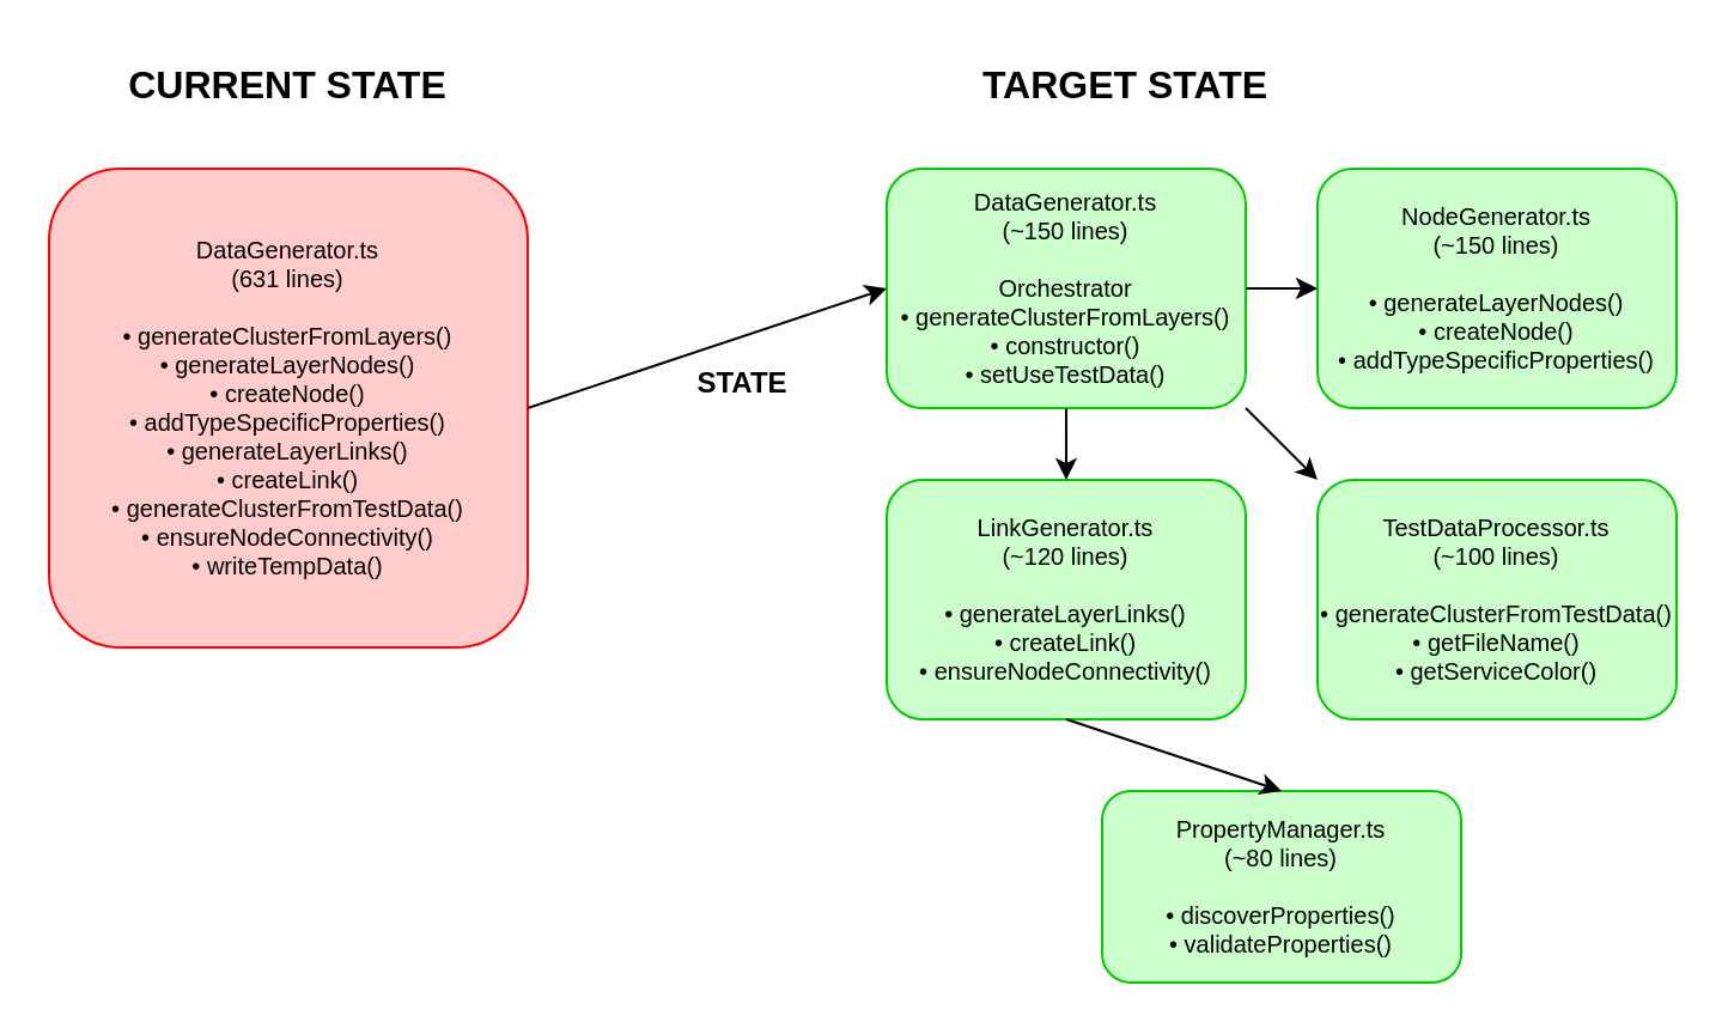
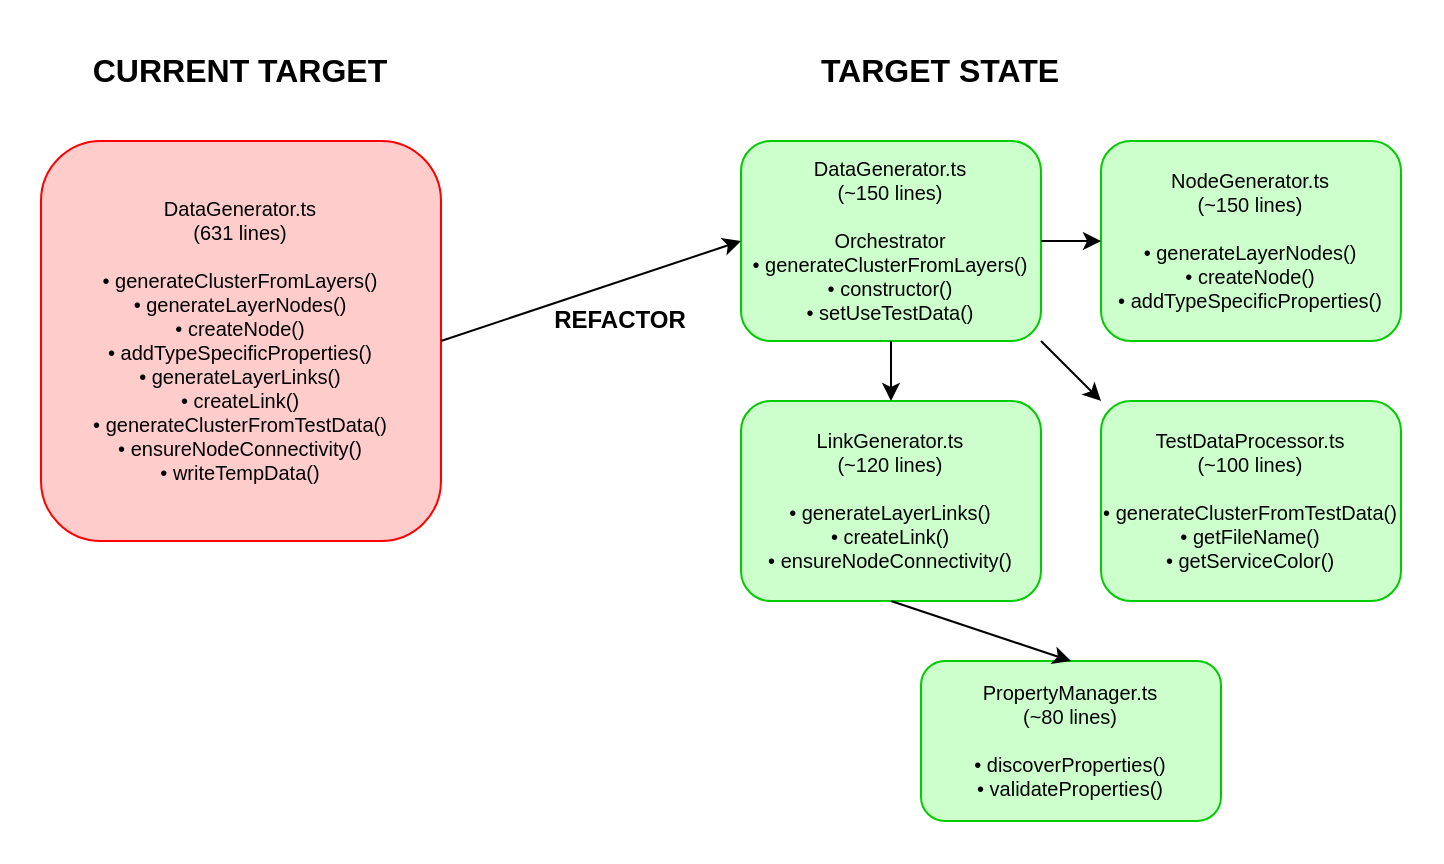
  <mxCell id="0" />
  <mxCell id="1" parent="0" />
- <mxCell id="2" value="CURRENT STATE" style="text;html=1;strokeColor=none;fillColor=none;align=center;verticalAlign=middle;whiteSpace=wrap;rounded=0;fontSize=16;fontStyle=1" vertex="1" parent="1"><mxGeometry x="20" y="20" width="200" height="30" as="geometry" /></mxCell>
+ <mxCell id="2" value="CURRENT TARGET" style="text;html=1;strokeColor=none;fillColor=none;align=center;verticalAlign=middle;whiteSpace=wrap;rounded=0;fontSize=16;fontStyle=1" vertex="1" parent="1"><mxGeometry x="20" y="20" width="200" height="30" as="geometry" /></mxCell>
  <mxCell id="3" value="DataGenerator.ts&#10;(631 lines)&#10;&#10;• generateClusterFromLayers()&#10;• generateLayerNodes()&#10;• createNode()&#10;• addTypeSpecificProperties()&#10;• generateLayerLinks()&#10;• createLink()&#10;• generateClusterFromTestData()&#10;• ensureNodeConnectivity()&#10;• writeTempData()" style="rounded=1;whiteSpace=wrap;html=1;fillColor=#ffcccc;strokeColor=#ff0000;fontSize=10" vertex="1" parent="1"><mxGeometry x="20" y="70" width="200" height="200" as="geometry" /></mxCell>
  <mxCell id="4" value="TARGET STATE" style="text;html=1;strokeColor=none;fillColor=none;align=center;verticalAlign=middle;whiteSpace=wrap;rounded=0;fontSize=16;fontStyle=1" vertex="1" parent="1"><mxGeometry x="370" y="20" width="200" height="30" as="geometry" /></mxCell>
  <mxCell id="5" value="DataGenerator.ts&#10;(~150 lines)&#10;&#10;Orchestrator&#10;• generateClusterFromLayers()&#10;• constructor()&#10;• setUseTestData()" style="rounded=1;whiteSpace=wrap;html=1;fillColor=#ccffcc;strokeColor=#00cc00;fontSize=10" vertex="1" parent="1"><mxGeometry x="370" y="70" width="150" height="100" as="geometry" /></mxCell>
  <mxCell id="6" value="NodeGenerator.ts&#10;(~150 lines)&#10;&#10;• generateLayerNodes()&#10;• createNode()&#10;• addTypeSpecificProperties()" style="rounded=1;whiteSpace=wrap;html=1;fillColor=#ccffcc;strokeColor=#00cc00;fontSize=10" vertex="1" parent="1"><mxGeometry x="550" y="70" width="150" height="100" as="geometry" /></mxCell>
  <mxCell id="7" value="LinkGenerator.ts&#10;(~120 lines)&#10;&#10;• generateLayerLinks()&#10;• createLink()&#10;• ensureNodeConnectivity()" style="rounded=1;whiteSpace=wrap;html=1;fillColor=#ccffcc;strokeColor=#00cc00;fontSize=10" vertex="1" parent="1"><mxGeometry x="370" y="200" width="150" height="100" as="geometry" /></mxCell>
  <mxCell id="8" value="TestDataProcessor.ts&#10;(~100 lines)&#10;&#10;• generateClusterFromTestData()&#10;• getFileName()&#10;• getServiceColor()" style="rounded=1;whiteSpace=wrap;html=1;fillColor=#ccffcc;strokeColor=#00cc00;fontSize=10" vertex="1" parent="1"><mxGeometry x="550" y="200" width="150" height="100" as="geometry" /></mxCell>
  <mxCell id="9" value="PropertyManager.ts&#10;(~80 lines)&#10;&#10;• discoverProperties()&#10;• validateProperties()" style="rounded=1;whiteSpace=wrap;html=1;fillColor=#ccffcc;strokeColor=#00cc00;fontSize=10" vertex="1" parent="1"><mxGeometry x="460" y="330" width="150" height="80" as="geometry" /></mxCell>
  <mxCell id="10" value="" style="endArrow=classic;html=1;rounded=0;entryX=0;entryY=0.5;exitX=1;exitY=0.5;" edge="1" parent="1" source="3" target="5"><mxGeometry width="50" height="50" relative="1" as="geometry"><mxPoint x="270" y="170" as="sourcePoint" /><mxPoint x="320" y="120" as="targetPoint" /></mxGeometry></mxCell>
- <mxCell id="11" value="STATE" style="text;html=1;strokeColor=none;fillColor=none;align=center;verticalAlign=middle;whiteSpace=wrap;rounded=0;fontSize=12;fontStyle=1" vertex="1" parent="1"><mxGeometry x="270" y="150" width="80" height="20" as="geometry" /></mxCell>
+ <mxCell id="11" value="REFACTOR" style="text;html=1;strokeColor=none;fillColor=none;align=center;verticalAlign=middle;whiteSpace=wrap;rounded=0;fontSize=12;fontStyle=1" vertex="1" parent="1"><mxGeometry x="270" y="150" width="80" height="20" as="geometry" /></mxCell>
  <mxCell id="12" value="" style="endArrow=classic;html=1;rounded=0;entryX=0;entryY=0.5;exitX=1;exitY=0.5;" edge="1" parent="1" source="5" target="6"><mxGeometry width="50" height="50" relative="1" as="geometry"><mxPoint x="520" y="120" as="sourcePoint" /><mxPoint x="570" y="70" as="targetPoint" /></mxGeometry></mxCell>
  <mxCell id="13" value="" style="endArrow=classic;html=1;rounded=0;entryX=0.5;entryY=0;exitX=0.5;exitY=1;" edge="1" parent="1" source="5" target="7"><mxGeometry width="50" height="50" relative="1" as="geometry"><mxPoint x="445" y="170" as="sourcePoint" /><mxPoint x="445" y="200" as="targetPoint" /></mxGeometry></mxCell>
  <mxCell id="14" value="" style="endArrow=classic;html=1;rounded=0;entryX=0;entryY=0;exitX=1;exitY=1;" edge="1" parent="1" source="5" target="8"><mxGeometry width="50" height="50" relative="1" as="geometry"><mxPoint x="520" y="170" as="sourcePoint" /><mxPoint x="550" y="200" as="targetPoint" /></mxGeometry></mxCell>
  <mxCell id="15" value="" style="endArrow=classic;html=1;rounded=0;entryX=0.5;entryY=0;exitX=0.5;exitY=1;" edge="1" parent="1" source="7" target="9"><mxGeometry width="50" height="50" relative="1" as="geometry"><mxPoint x="445" y="300" as="sourcePoint" /><mxPoint x="535" y="330" as="targetPoint" /></mxGeometry></mxCell>
